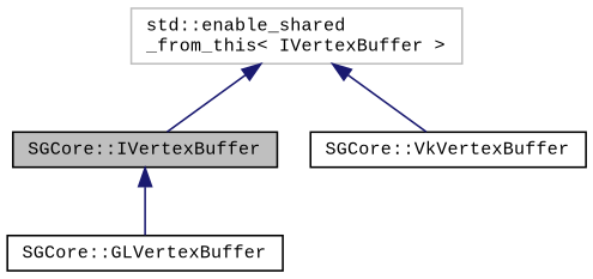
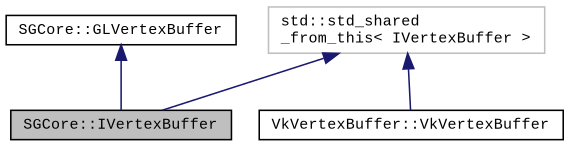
  digraph {
    fontname="Liberation Mono"
    node [color=black fillcolor=white fontname="Liberation Mono" fontsize=10 shape=record style=filled]
    edge [color=midnightblue dir=back fontname="Liberation Mono" fontsize=10 labelfontname=Helvetica labelfontsize=10 style=solid]
    n1 [fillcolor=grey75 fontcolor=black height=0.2 label="SGCore::IVertexBuffer" width=0.4]
    n2 [height=0.2 label="SGCore::GLVertexBuffer" width=0.4]
-   n3 [height=0.2 label="SGCore::VkVertexBuffer" width=0.4]
-   n4 [color=grey75 height=0.2 label="std::enable_shared\l_from_this\< IVertexBuffer \>" width=0.4]
-   n1 -> n2
+   n3 [height=0.2 label="VkVertexBuffer::VkVertexBuffer" width=0.4]
+   n4 [color=grey75 height=0.2 label="std::std_shared\l_from_this\< IVertexBuffer \>" width=0.4]
+   n2 -> n1
    n4 -> n1
    n4 -> n3
  }
